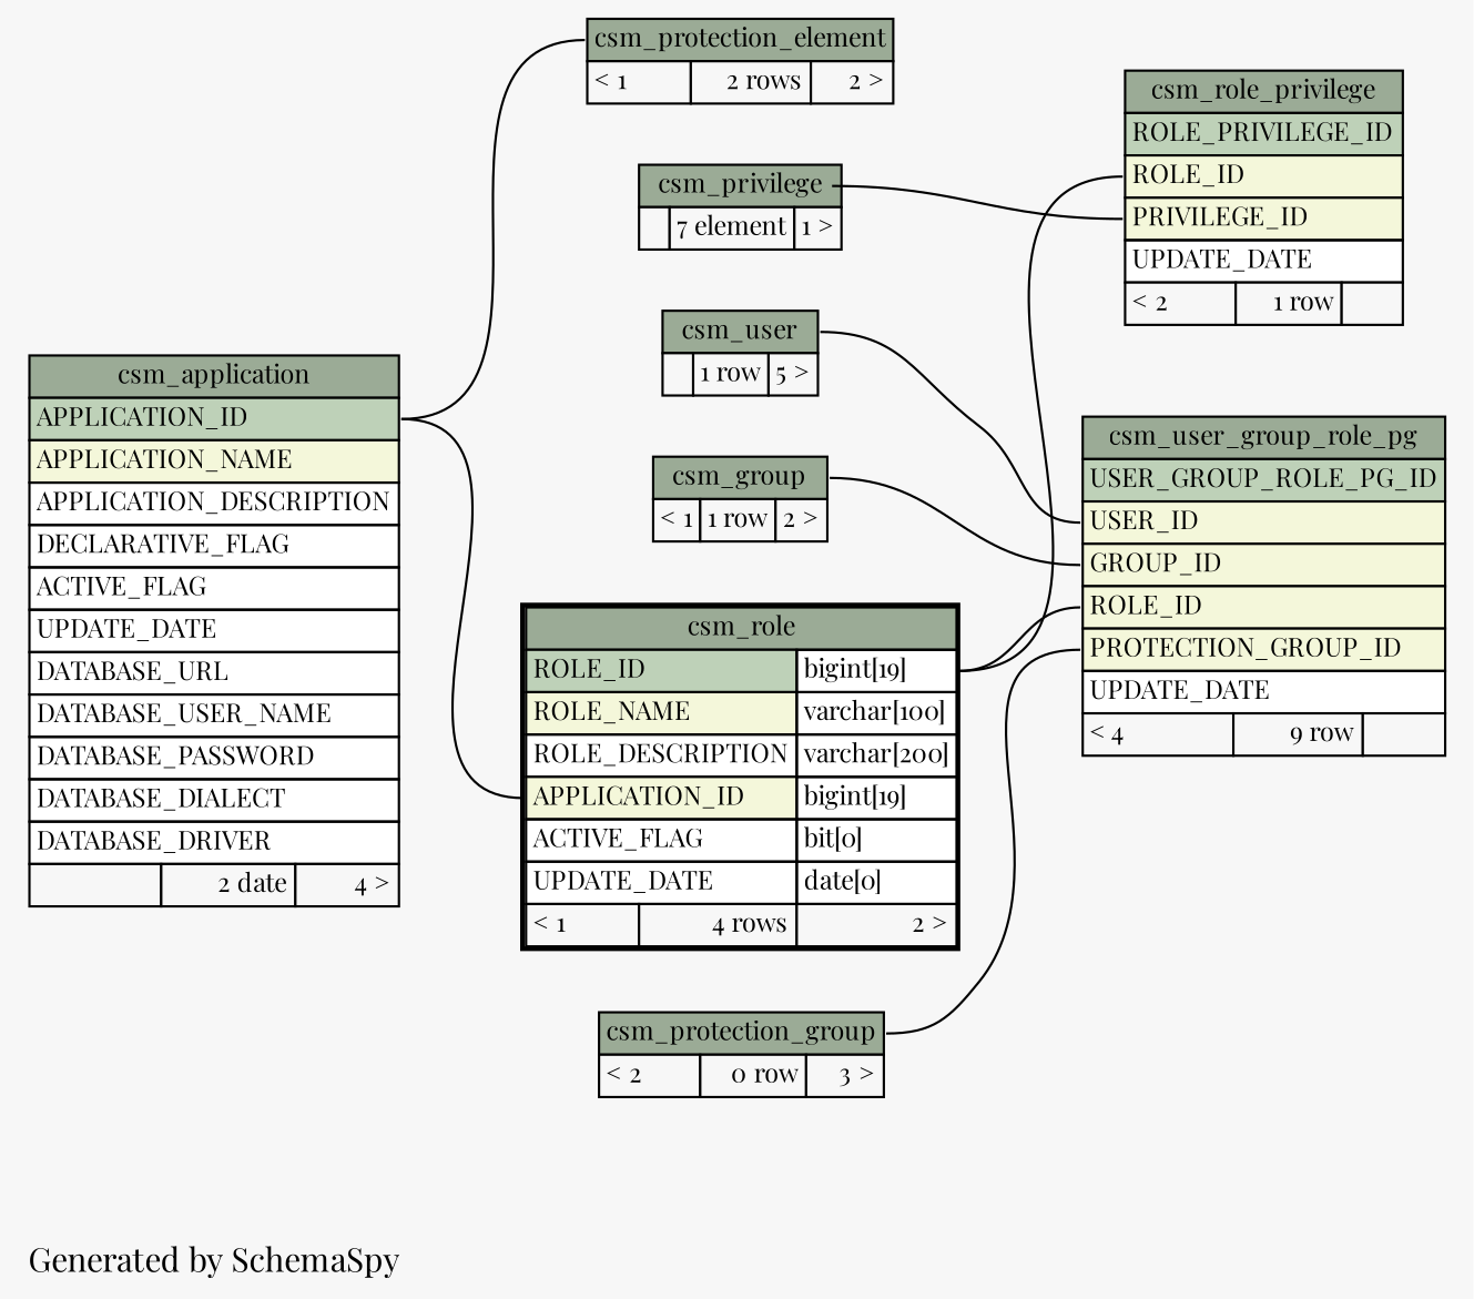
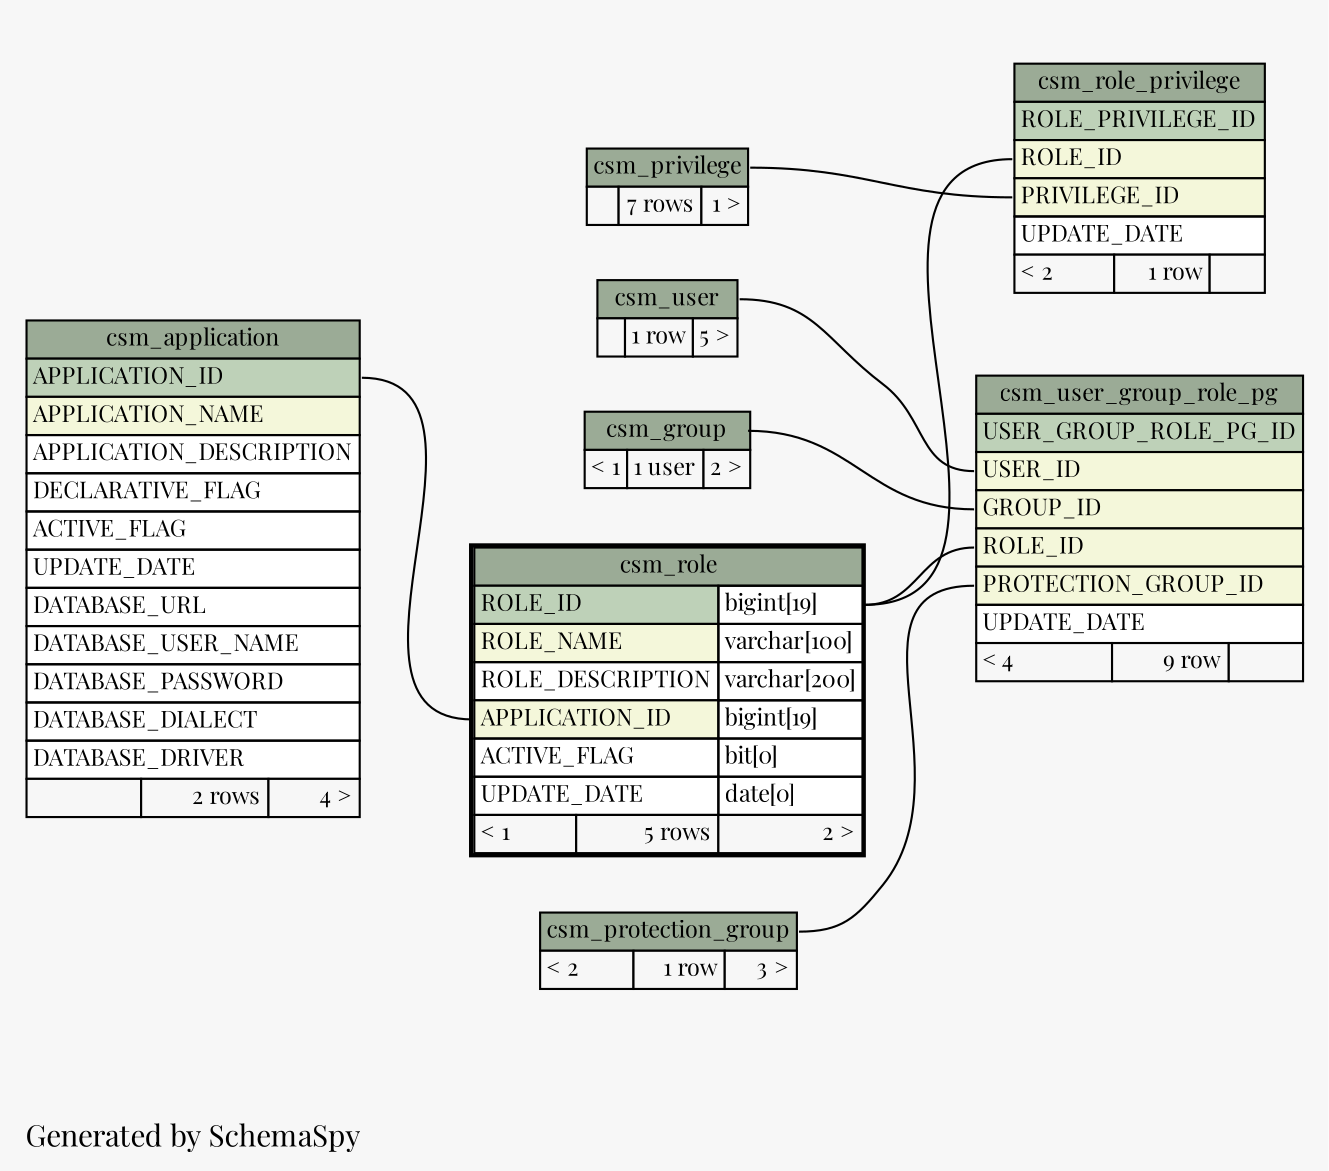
  digraph {
    bgcolor="#f7f7f7"
    fontname="Playfair Display"
    label="\nGenerated by SchemaSpy"
    labeljust=l
    rankdir=RL
    node [fontname="Playfair Display" fontsize=11 shape=plaintext]
    edge [arrowhead=none arrowsize=0.8 arrowtail=crowtee fontname="Playfair Display" headport="APPLICATION_ID:e" tailport="ROLE_ID:w"]
-   n1 [label=<     <TABLE BORDER="0" CELLBORDER="1" CELLSPACING="0" BGCOLOR="#ffffff">       <TR><TD PORT="csm_protection_element.heading" COLSPAN="3" BGCOLOR="#9bab96" ALIGN="CENTER">csm_protection_element</TD></TR>       <TR><TD ALIGN="LEFT" BGCOLOR="#f7f7f7">&lt; 1</TD><TD ALIGN="RIGHT" BGCOLOR="#f7f7f7">2 rows</TD><TD ALIGN="RIGHT" BGCOLOR="#f7f7f7">2 &gt;</TD></TR>     </TABLE>>]
-   n2 [label=<     <TABLE BORDER="0" CELLBORDER="1" CELLSPACING="0" BGCOLOR="#ffffff">       <TR><TD PORT="csm_application.heading" COLSPAN="3" BGCOLOR="#9bab96" ALIGN="CENTER">csm_application</TD></TR>       <TR><TD PORT="APPLICATION_ID" COLSPAN="3" BGCOLOR="#bed1b8" ALIGN="LEFT">APPLICATION_ID</TD></TR>       <TR><TD PORT="APPLICATION_NAME" COLSPAN="3" BGCOLOR="#f4f7da" ALIGN="LEFT">APPLICATION_NAME</TD></TR>       <TR><TD PORT="APPLICATION_DESCRIPTION" COLSPAN="3" ALIGN="LEFT">APPLICATION_DESCRIPTION</TD></TR>       <TR><TD PORT="DECLARATIVE_FLAG" COLSPAN="3" ALIGN="LEFT">DECLARATIVE_FLAG</TD></TR>       <TR><TD PORT="ACTIVE_FLAG" COLSPAN="3" ALIGN="LEFT">ACTIVE_FLAG</TD></TR>       <TR><TD PORT="UPDATE_DATE" COLSPAN="3" ALIGN="LEFT">UPDATE_DATE</TD></TR>       <TR><TD PORT="DATABASE_URL" COLSPAN="3" ALIGN="LEFT">DATABASE_URL</TD></TR>       <TR><TD PORT="DATABASE_USER_NAME" COLSPAN="3" ALIGN="LEFT">DATABASE_USER_NAME</TD></TR>       <TR><TD PORT="DATABASE_PASSWORD" COLSPAN="3" ALIGN="LEFT">DATABASE_PASSWORD</TD></TR>       <TR><TD PORT="DATABASE_DIALECT" COLSPAN="3" ALIGN="LEFT">DATABASE_DIALECT</TD></TR>       <TR><TD PORT="DATABASE_DRIVER" COLSPAN="3" ALIGN="LEFT">DATABASE_DRIVER</TD></TR>       <TR><TD ALIGN="LEFT" BGCOLOR="#f7f7f7">  </TD><TD ALIGN="RIGHT" BGCOLOR="#f7f7f7">2 date</TD><TD ALIGN="RIGHT" BGCOLOR="#f7f7f7">4 &gt;</TD></TR>     </TABLE>>]
-   n3 [label=<     <TABLE BORDER="2" CELLBORDER="1" CELLSPACING="0" BGCOLOR="#ffffff">       <TR><TD PORT="csm_role.heading" COLSPAN="3" BGCOLOR="#9bab96" ALIGN="CENTER">csm_role</TD></TR>       <TR><TD PORT="ROLE_ID" COLSPAN="2" BGCOLOR="#bed1b8" ALIGN="LEFT">ROLE_ID</TD><TD PORT="ROLE_ID.type" ALIGN="LEFT">bigint[19]</TD></TR>       <TR><TD PORT="ROLE_NAME" COLSPAN="2" BGCOLOR="#f4f7da" ALIGN="LEFT">ROLE_NAME</TD><TD PORT="ROLE_NAME.type" ALIGN="LEFT">varchar[100]</TD></TR>       <TR><TD PORT="ROLE_DESCRIPTION" COLSPAN="2" ALIGN="LEFT">ROLE_DESCRIPTION</TD><TD PORT="ROLE_DESCRIPTION.type" ALIGN="LEFT">varchar[200]</TD></TR>       <TR><TD PORT="APPLICATION_ID" COLSPAN="2" BGCOLOR="#f4f7da" ALIGN="LEFT">APPLICATION_ID</TD><TD PORT="APPLICATION_ID.type" ALIGN="LEFT">bigint[19]</TD></TR>       <TR><TD PORT="ACTIVE_FLAG" COLSPAN="2" ALIGN="LEFT">ACTIVE_FLAG</TD><TD PORT="ACTIVE_FLAG.type" ALIGN="LEFT">bit[0]</TD></TR>       <TR><TD PORT="UPDATE_DATE" COLSPAN="2" ALIGN="LEFT">UPDATE_DATE</TD><TD PORT="UPDATE_DATE.type" ALIGN="LEFT">date[0]</TD></TR>       <TR><TD ALIGN="LEFT" BGCOLOR="#f7f7f7">&lt; 1</TD><TD ALIGN="RIGHT" BGCOLOR="#f7f7f7">4 rows</TD><TD ALIGN="RIGHT" BGCOLOR="#f7f7f7">2 &gt;</TD></TR>     </TABLE>>]
+   n2 [label=<     <TABLE BORDER="0" CELLBORDER="1" CELLSPACING="0" BGCOLOR="#ffffff">       <TR><TD PORT="csm_application.heading" COLSPAN="3" BGCOLOR="#9bab96" ALIGN="CENTER">csm_application</TD></TR>       <TR><TD PORT="APPLICATION_ID" COLSPAN="3" BGCOLOR="#bed1b8" ALIGN="LEFT">APPLICATION_ID</TD></TR>       <TR><TD PORT="APPLICATION_NAME" COLSPAN="3" BGCOLOR="#f4f7da" ALIGN="LEFT">APPLICATION_NAME</TD></TR>       <TR><TD PORT="APPLICATION_DESCRIPTION" COLSPAN="3" ALIGN="LEFT">APPLICATION_DESCRIPTION</TD></TR>       <TR><TD PORT="DECLARATIVE_FLAG" COLSPAN="3" ALIGN="LEFT">DECLARATIVE_FLAG</TD></TR>       <TR><TD PORT="ACTIVE_FLAG" COLSPAN="3" ALIGN="LEFT">ACTIVE_FLAG</TD></TR>       <TR><TD PORT="UPDATE_DATE" COLSPAN="3" ALIGN="LEFT">UPDATE_DATE</TD></TR>       <TR><TD PORT="DATABASE_URL" COLSPAN="3" ALIGN="LEFT">DATABASE_URL</TD></TR>       <TR><TD PORT="DATABASE_USER_NAME" COLSPAN="3" ALIGN="LEFT">DATABASE_USER_NAME</TD></TR>       <TR><TD PORT="DATABASE_PASSWORD" COLSPAN="3" ALIGN="LEFT">DATABASE_PASSWORD</TD></TR>       <TR><TD PORT="DATABASE_DIALECT" COLSPAN="3" ALIGN="LEFT">DATABASE_DIALECT</TD></TR>       <TR><TD PORT="DATABASE_DRIVER" COLSPAN="3" ALIGN="LEFT">DATABASE_DRIVER</TD></TR>       <TR><TD ALIGN="LEFT" BGCOLOR="#f7f7f7">  </TD><TD ALIGN="RIGHT" BGCOLOR="#f7f7f7">2 rows</TD><TD ALIGN="RIGHT" BGCOLOR="#f7f7f7">4 &gt;</TD></TR>     </TABLE>>]
+   n3 [label=<     <TABLE BORDER="2" CELLBORDER="1" CELLSPACING="0" BGCOLOR="#ffffff">       <TR><TD PORT="csm_role.heading" COLSPAN="3" BGCOLOR="#9bab96" ALIGN="CENTER">csm_role</TD></TR>       <TR><TD PORT="ROLE_ID" COLSPAN="2" BGCOLOR="#bed1b8" ALIGN="LEFT">ROLE_ID</TD><TD PORT="ROLE_ID.type" ALIGN="LEFT">bigint[19]</TD></TR>       <TR><TD PORT="ROLE_NAME" COLSPAN="2" BGCOLOR="#f4f7da" ALIGN="LEFT">ROLE_NAME</TD><TD PORT="ROLE_NAME.type" ALIGN="LEFT">varchar[100]</TD></TR>       <TR><TD PORT="ROLE_DESCRIPTION" COLSPAN="2" ALIGN="LEFT">ROLE_DESCRIPTION</TD><TD PORT="ROLE_DESCRIPTION.type" ALIGN="LEFT">varchar[200]</TD></TR>       <TR><TD PORT="APPLICATION_ID" COLSPAN="2" BGCOLOR="#f4f7da" ALIGN="LEFT">APPLICATION_ID</TD><TD PORT="APPLICATION_ID.type" ALIGN="LEFT">bigint[19]</TD></TR>       <TR><TD PORT="ACTIVE_FLAG" COLSPAN="2" ALIGN="LEFT">ACTIVE_FLAG</TD><TD PORT="ACTIVE_FLAG.type" ALIGN="LEFT">bit[0]</TD></TR>       <TR><TD PORT="UPDATE_DATE" COLSPAN="2" ALIGN="LEFT">UPDATE_DATE</TD><TD PORT="UPDATE_DATE.type" ALIGN="LEFT">date[0]</TD></TR>       <TR><TD ALIGN="LEFT" BGCOLOR="#f7f7f7">&lt; 1</TD><TD ALIGN="RIGHT" BGCOLOR="#f7f7f7">5 rows</TD><TD ALIGN="RIGHT" BGCOLOR="#f7f7f7">2 &gt;</TD></TR>     </TABLE>>]
    n4 [label=<     <TABLE BORDER="0" CELLBORDER="1" CELLSPACING="0" BGCOLOR="#ffffff">       <TR><TD PORT="csm_role_privilege.heading" COLSPAN="3" BGCOLOR="#9bab96" ALIGN="CENTER">csm_role_privilege</TD></TR>       <TR><TD PORT="ROLE_PRIVILEGE_ID" COLSPAN="3" BGCOLOR="#bed1b8" ALIGN="LEFT">ROLE_PRIVILEGE_ID</TD></TR>       <TR><TD PORT="ROLE_ID" COLSPAN="3" BGCOLOR="#f4f7da" ALIGN="LEFT">ROLE_ID</TD></TR>       <TR><TD PORT="PRIVILEGE_ID" COLSPAN="3" BGCOLOR="#f4f7da" ALIGN="LEFT">PRIVILEGE_ID</TD></TR>       <TR><TD PORT="UPDATE_DATE" COLSPAN="3" ALIGN="LEFT">UPDATE_DATE</TD></TR>       <TR><TD ALIGN="LEFT" BGCOLOR="#f7f7f7">&lt; 2</TD><TD ALIGN="RIGHT" BGCOLOR="#f7f7f7">1 row</TD><TD ALIGN="RIGHT" BGCOLOR="#f7f7f7">  </TD></TR>     </TABLE>>]
-   n5 [label=<     <TABLE BORDER="0" CELLBORDER="1" CELLSPACING="0" BGCOLOR="#ffffff">       <TR><TD PORT="csm_privilege.heading" COLSPAN="3" BGCOLOR="#9bab96" ALIGN="CENTER">csm_privilege</TD></TR>       <TR><TD ALIGN="LEFT" BGCOLOR="#f7f7f7">  </TD><TD ALIGN="RIGHT" BGCOLOR="#f7f7f7">7 element</TD><TD ALIGN="RIGHT" BGCOLOR="#f7f7f7">1 &gt;</TD></TR>     </TABLE>>]
+   n5 [label=<     <TABLE BORDER="0" CELLBORDER="1" CELLSPACING="0" BGCOLOR="#ffffff">       <TR><TD PORT="csm_privilege.heading" COLSPAN="3" BGCOLOR="#9bab96" ALIGN="CENTER">csm_privilege</TD></TR>       <TR><TD ALIGN="LEFT" BGCOLOR="#f7f7f7">  </TD><TD ALIGN="RIGHT" BGCOLOR="#f7f7f7">7 rows</TD><TD ALIGN="RIGHT" BGCOLOR="#f7f7f7">1 &gt;</TD></TR>     </TABLE>>]
    n6 [label=<     <TABLE BORDER="0" CELLBORDER="1" CELLSPACING="0" BGCOLOR="#ffffff">       <TR><TD PORT="csm_user_group_role_pg.heading" COLSPAN="3" BGCOLOR="#9bab96" ALIGN="CENTER">csm_user_group_role_pg</TD></TR>       <TR><TD PORT="USER_GROUP_ROLE_PG_ID" COLSPAN="3" BGCOLOR="#bed1b8" ALIGN="LEFT">USER_GROUP_ROLE_PG_ID</TD></TR>       <TR><TD PORT="USER_ID" COLSPAN="3" BGCOLOR="#f4f7da" ALIGN="LEFT">USER_ID</TD></TR>       <TR><TD PORT="GROUP_ID" COLSPAN="3" BGCOLOR="#f4f7da" ALIGN="LEFT">GROUP_ID</TD></TR>       <TR><TD PORT="ROLE_ID" COLSPAN="3" BGCOLOR="#f4f7da" ALIGN="LEFT">ROLE_ID</TD></TR>       <TR><TD PORT="PROTECTION_GROUP_ID" COLSPAN="3" BGCOLOR="#f4f7da" ALIGN="LEFT">PROTECTION_GROUP_ID</TD></TR>       <TR><TD PORT="UPDATE_DATE" COLSPAN="3" ALIGN="LEFT">UPDATE_DATE</TD></TR>       <TR><TD ALIGN="LEFT" BGCOLOR="#f7f7f7">&lt; 4</TD><TD ALIGN="RIGHT" BGCOLOR="#f7f7f7">9 row</TD><TD ALIGN="RIGHT" BGCOLOR="#f7f7f7">  </TD></TR>     </TABLE>>]
-   n7 [label=<     <TABLE BORDER="0" CELLBORDER="1" CELLSPACING="0" BGCOLOR="#ffffff">       <TR><TD PORT="csm_group.heading" COLSPAN="3" BGCOLOR="#9bab96" ALIGN="CENTER">csm_group</TD></TR>       <TR><TD ALIGN="LEFT" BGCOLOR="#f7f7f7">&lt; 1</TD><TD ALIGN="RIGHT" BGCOLOR="#f7f7f7">1 row</TD><TD ALIGN="RIGHT" BGCOLOR="#f7f7f7">2 &gt;</TD></TR>     </TABLE>>]
-   n8 [label=<     <TABLE BORDER="0" CELLBORDER="1" CELLSPACING="0" BGCOLOR="#ffffff">       <TR><TD PORT="csm_protection_group.heading" COLSPAN="3" BGCOLOR="#9bab96" ALIGN="CENTER">csm_protection_group</TD></TR>       <TR><TD ALIGN="LEFT" BGCOLOR="#f7f7f7">&lt; 2</TD><TD ALIGN="RIGHT" BGCOLOR="#f7f7f7">0 row</TD><TD ALIGN="RIGHT" BGCOLOR="#f7f7f7">3 &gt;</TD></TR>     </TABLE>>]
+   n7 [label=<     <TABLE BORDER="0" CELLBORDER="1" CELLSPACING="0" BGCOLOR="#ffffff">       <TR><TD PORT="csm_group.heading" COLSPAN="3" BGCOLOR="#9bab96" ALIGN="CENTER">csm_group</TD></TR>       <TR><TD ALIGN="LEFT" BGCOLOR="#f7f7f7">&lt; 1</TD><TD ALIGN="RIGHT" BGCOLOR="#f7f7f7">1 user</TD><TD ALIGN="RIGHT" BGCOLOR="#f7f7f7">2 &gt;</TD></TR>     </TABLE>>]
+   n8 [label=<     <TABLE BORDER="0" CELLBORDER="1" CELLSPACING="0" BGCOLOR="#ffffff">       <TR><TD PORT="csm_protection_group.heading" COLSPAN="3" BGCOLOR="#9bab96" ALIGN="CENTER">csm_protection_group</TD></TR>       <TR><TD ALIGN="LEFT" BGCOLOR="#f7f7f7">&lt; 2</TD><TD ALIGN="RIGHT" BGCOLOR="#f7f7f7">1 row</TD><TD ALIGN="RIGHT" BGCOLOR="#f7f7f7">3 &gt;</TD></TR>     </TABLE>>]
    n9 [label=<     <TABLE BORDER="0" CELLBORDER="1" CELLSPACING="0" BGCOLOR="#ffffff">       <TR><TD PORT="csm_user.heading" COLSPAN="3" BGCOLOR="#9bab96" ALIGN="CENTER">csm_user</TD></TR>       <TR><TD ALIGN="LEFT" BGCOLOR="#f7f7f7">  </TD><TD ALIGN="RIGHT" BGCOLOR="#f7f7f7">1 row</TD><TD ALIGN="RIGHT" BGCOLOR="#f7f7f7">5 &gt;</TD></TR>     </TABLE>>]
-   n1 -> n2 [tailport="csm_protection_element.heading:w"]
    n3 -> n2 [tailport="APPLICATION_ID:w"]
    n4 -> n3 [headport="ROLE_ID.type:e"]
    n4 -> n5 [headport="csm_privilege.heading:e" tailport="PRIVILEGE_ID:w"]
    n6 -> n3 [headport="ROLE_ID.type:e"]
    n6 -> n7 [arrowtail=crowodot headport="csm_group.heading:e" tailport="GROUP_ID:w"]
    n6 -> n8 [headport="csm_protection_group.heading:e" tailport="PROTECTION_GROUP_ID:w"]
    n6 -> n9 [arrowtail=crowodot headport="csm_user.heading:e" tailport="USER_ID:w"]
  }
